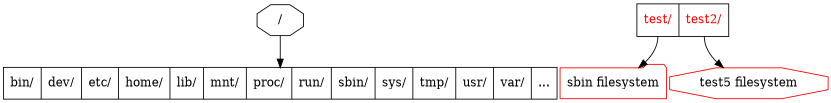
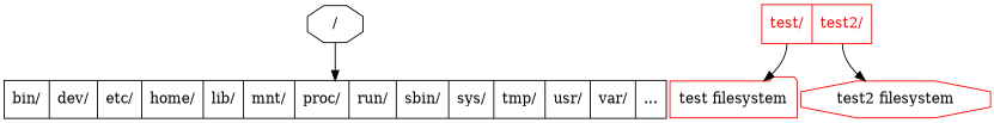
  digraph {
    nodesep=0.05
    rankdir=TB
    node [shape=octagon]
    n1 [label="/"]
    n2 [label="bin/ |dev/ | <etc> etc/ |home/ | lib/ | mnt/ | <proc> proc/ |run/ |sbin/ | sys/ | <tmp> tmp/ |<usr> usr/ | var/ | ..." shape=record]
-   n3 [fontcolor=red label="<test> test/ | <test2> test2/" shape=record]
-   n4 [color=red label="sbin filesystem" shape=folder]
-   n5 [color=red label="test5 filesystem"]
+   n3 [fontcolor=red label="<test> test/ | <test2> test2/" shape=record color=red]
+   n4 [color=red label="test filesystem" shape=folder]
+   n5 [color=red label="test2 filesystem"]
    n1 -> n2
    n3 -> n4 [tailport=test]
    n3 -> n5 [tailport=test2]
  }
